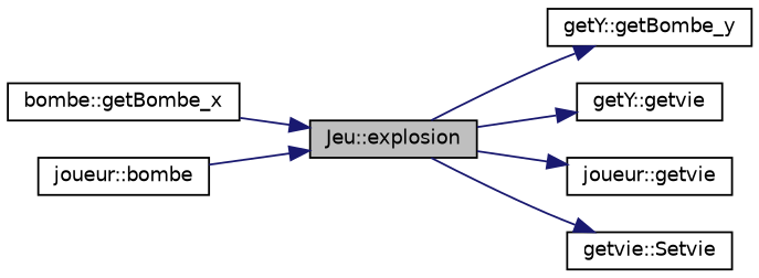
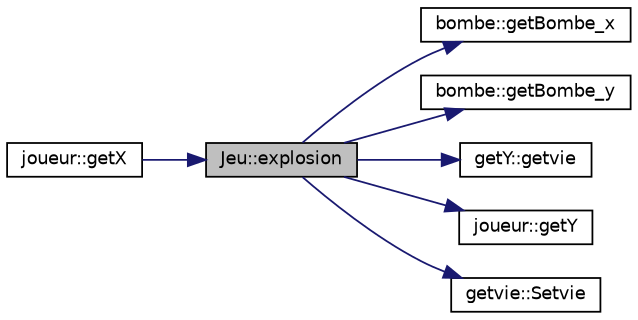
  digraph {
    rankdir=LR
    node [color=black fillcolor=white fontname=Helvetica fontsize=10 shape=record style=filled]
    edge [color=midnightblue fontname=Helvetica fontsize=10 labelfontname=Helvetica labelfontsize=10 style=solid]
    n1 [fillcolor=grey75 fontcolor=black height=0.2 label="Jeu::explosion" width=0.4]
    n2 [height=0.2 label="bombe::getBombe_x" width=0.4]
-   n3 [height=0.2 label="getY::getBombe_y" width=0.4]
+   n3 [height=0.2 label="bombe::getBombe_y" width=0.4]
    n4 [height=0.2 label="getY::getvie" width=0.4]
-   n5 [height=0.2 label="joueur::getvie" width=0.4]
+   n5 [height=0.2 label="joueur::getY" width=0.4]
    n6 [height=0.2 label="getvie::Setvie" width=0.4]
-   n7 [height=0.2 label="joueur::bombe" width=0.4]
-   n2 -> n1
+   n7 [height=0.2 label="joueur::getX" width=0.4]
+   n1 -> n2
    n1 -> n3
    n1 -> n4
    n1 -> n5
    n1 -> n6
    n7 -> n1
  }
